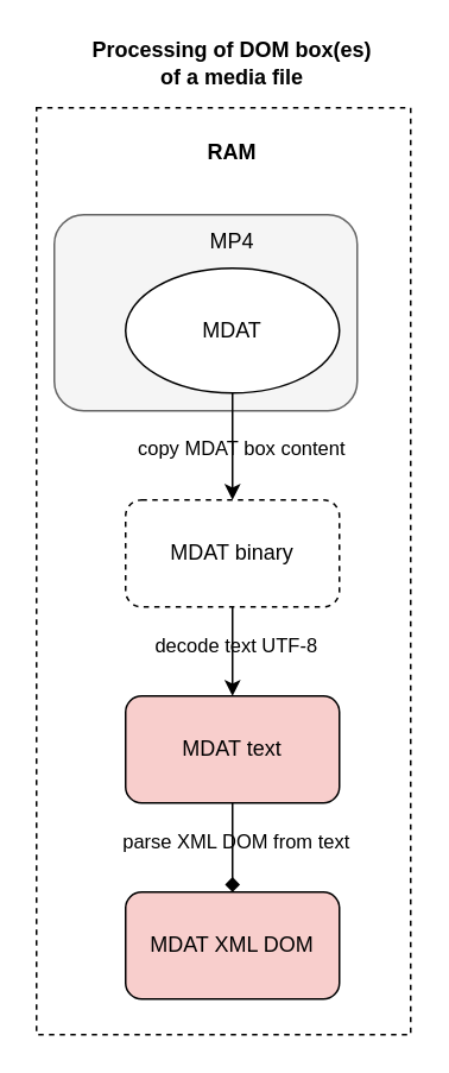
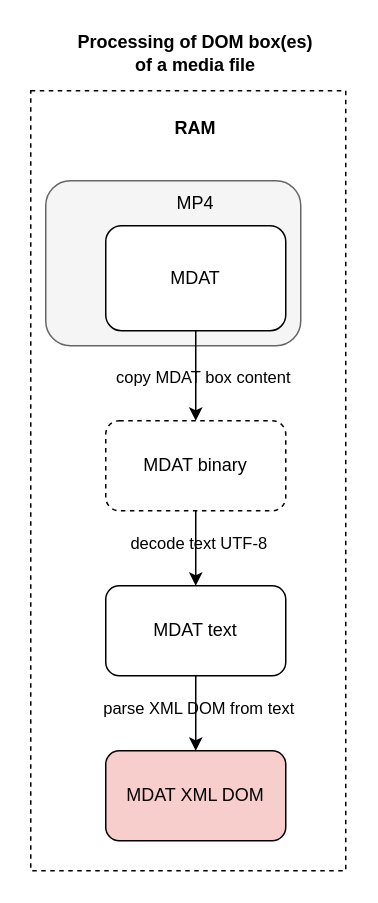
  <mxCell id="0" />
  <mxCell id="1" parent="0" />
  <mxCell id="2" value="" style="group;labelBackgroundColor=none;" parent="1" vertex="1" connectable="0"><mxGeometry x="20" y="20" width="210" height="560" as="geometry" /></mxCell>
  <mxCell id="3" value="" style="rounded=0;whiteSpace=wrap;html=1;dashed=1;labelBackgroundColor=none;fillColor=none;" parent="2" vertex="1"><mxGeometry y="40" width="210" height="520" as="geometry" /></mxCell>
  <mxCell id="4" value="MDAT binary" style="rounded=1;whiteSpace=wrap;html=1;labelBackgroundColor=none;dashed=1;" parent="2" vertex="1"><mxGeometry x="50" y="260" width="120" height="60" as="geometry" /></mxCell>
- <mxCell id="5" value="MDAT text" style="rounded=1;whiteSpace=wrap;html=1;labelBackgroundColor=none;fillColor=#f8cecc;" parent="2" vertex="1"><mxGeometry x="50" y="370" width="120" height="60" as="geometry" /></mxCell>
+ <mxCell id="5" value="MDAT text" style="rounded=1;whiteSpace=wrap;html=1;labelBackgroundColor=none;" parent="2" vertex="1"><mxGeometry x="50" y="370" width="120" height="60" as="geometry" /></mxCell>
  <mxCell id="6" value="MDAT XML DOM" style="rounded=1;whiteSpace=wrap;html=1;labelBackgroundColor=none;fillColor=#f8cecc;" parent="2" vertex="1"><mxGeometry x="50" y="480" width="120" height="60" as="geometry" /></mxCell>
  <mxCell id="7" value="" style="rounded=1;whiteSpace=wrap;html=1;fillColor=#f5f5f5;fontColor=#333333;strokeColor=#666666;labelBackgroundColor=none;" parent="2" vertex="1"><mxGeometry x="10" y="100" width="170" height="110" as="geometry" /></mxCell>
- <mxCell id="8" value="MDAT" style="ellipse;whiteSpace=wrap;html=1;labelBackgroundColor=none;" parent="2" vertex="1"><mxGeometry x="50" y="130" width="120" height="70" as="geometry" /></mxCell>
+ <mxCell id="8" value="MDAT" style="rounded=1;whiteSpace=wrap;html=1;labelBackgroundColor=none;" parent="2" vertex="1"><mxGeometry x="50" y="130" width="120" height="70" as="geometry" /></mxCell>
  <mxCell id="9" value="MP4" style="text;html=1;strokeColor=none;fillColor=none;align=center;verticalAlign=middle;whiteSpace=wrap;rounded=0;labelBackgroundColor=none;" parent="2" vertex="1"><mxGeometry x="80" y="100" width="60" height="30" as="geometry" /></mxCell>
  <mxCell id="10" value="" style="endArrow=classic;html=1;entryX=0.5;entryY=0;entryDx=0;entryDy=0;labelBackgroundColor=none;" parent="2" source="4" target="5" edge="1"><mxGeometry width="50" height="50" relative="1" as="geometry"><mxPoint x="-20" y="270" as="sourcePoint" /><mxPoint x="30" y="220" as="targetPoint" /></mxGeometry></mxCell>
  <mxCell id="11" value="decode text UTF-8" style="edgeLabel;html=1;align=center;verticalAlign=middle;resizable=0;points=[];labelBackgroundColor=none;" parent="10" vertex="1" connectable="0"><mxGeometry x="-0.168" y="1" relative="1" as="geometry"><mxPoint as="offset" /></mxGeometry></mxCell>
- <mxCell id="12" value="" style="endArrow=diamond;html=1;labelBackgroundColor=none;" parent="2" source="5" target="6" edge="1"><mxGeometry width="50" height="50" relative="1" as="geometry"><mxPoint x="120" y="340" as="sourcePoint" /><mxPoint x="120" y="380" as="targetPoint" /></mxGeometry></mxCell>
+ <mxCell id="12" value="" style="endArrow=classic;html=1;labelBackgroundColor=none;" parent="2" source="5" target="6" edge="1"><mxGeometry width="50" height="50" relative="1" as="geometry"><mxPoint x="120" y="340" as="sourcePoint" /><mxPoint x="120" y="380" as="targetPoint" /></mxGeometry></mxCell>
  <mxCell id="13" value="parse XML DOM from text" style="edgeLabel;html=1;align=center;verticalAlign=middle;resizable=0;points=[];labelBackgroundColor=none;" parent="12" vertex="1" connectable="0"><mxGeometry x="-0.168" y="1" relative="1" as="geometry"><mxPoint as="offset" /></mxGeometry></mxCell>
  <mxCell id="14" value="" style="endArrow=classic;html=1;entryX=0.5;entryY=0;entryDx=0;entryDy=0;labelBackgroundColor=none;" parent="2" source="8" target="4" edge="1"><mxGeometry width="50" height="50" relative="1" as="geometry"><mxPoint x="120" y="330" as="sourcePoint" /><mxPoint x="120" y="380" as="targetPoint" /></mxGeometry></mxCell>
  <mxCell id="15" value="copy MDAT box content" style="edgeLabel;html=1;align=center;verticalAlign=middle;resizable=0;points=[];labelBackgroundColor=none;" parent="14" vertex="1" connectable="0"><mxGeometry x="-0.168" y="1" relative="1" as="geometry"><mxPoint x="3" y="5" as="offset" /></mxGeometry></mxCell>
  <mxCell id="16" value="Processing of DOM box(es) of a media file" style="text;html=1;strokeColor=none;fillColor=none;align=center;verticalAlign=middle;whiteSpace=wrap;rounded=0;fontStyle=1;labelBackgroundColor=none;" parent="2" vertex="1"><mxGeometry x="25" width="170" height="30" as="geometry" /></mxCell>
  <mxCell id="17" value="&lt;b&gt;RAM&lt;/b&gt;" style="text;html=1;strokeColor=none;fillColor=none;align=center;verticalAlign=middle;whiteSpace=wrap;rounded=0;dashed=1;labelBackgroundColor=none;" parent="2" vertex="1"><mxGeometry x="80" y="50" width="60" height="30" as="geometry" /></mxCell>
